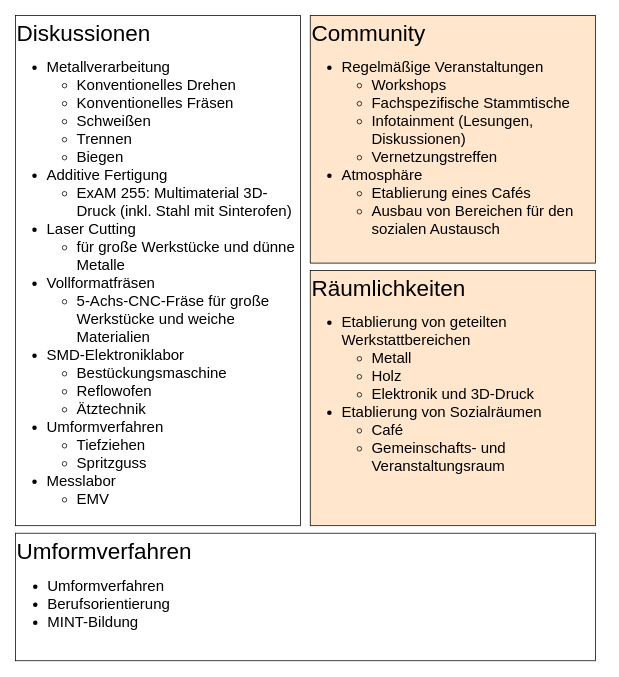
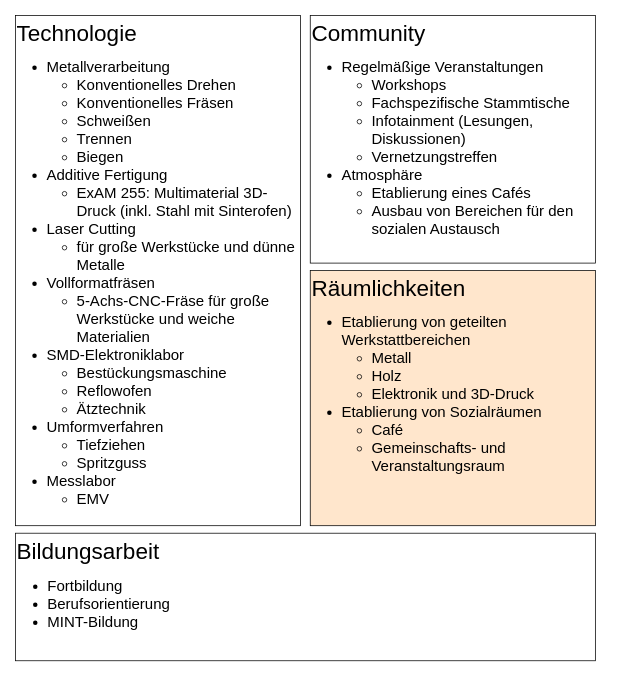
  <mxCell id="0" />
  <mxCell id="1" parent="0" />
- <mxCell id="2" value="Diskussionen" style="rounded=0;whiteSpace=wrap;html=1;fontSize=30;align=left;verticalAlign=top;" vertex="1" parent="1"><mxGeometry x="20" y="20" width="380" height="680" as="geometry" /></mxCell>
- <mxCell id="3" value="Community" style="rounded=0;whiteSpace=wrap;html=1;fontSize=30;align=left;verticalAlign=top;fillColor=#ffe6cc;" vertex="1" parent="1"><mxGeometry x="413" y="20" width="380" height="330" as="geometry" /></mxCell>
+ <mxCell id="2" value="Technologie" style="rounded=0;whiteSpace=wrap;html=1;fontSize=30;align=left;verticalAlign=top;" vertex="1" parent="1"><mxGeometry x="20" y="20" width="380" height="680" as="geometry" /></mxCell>
+ <mxCell id="3" value="Community" style="rounded=0;whiteSpace=wrap;html=1;fontSize=30;align=left;verticalAlign=top;" vertex="1" parent="1"><mxGeometry x="413" y="20" width="380" height="330" as="geometry" /></mxCell>
  <mxCell id="4" value="&lt;ul style=&quot;font-size: 20px&quot;&gt;&lt;li&gt;&lt;font style=&quot;font-size: 20px&quot;&gt;Metallverarbeitung&lt;/font&gt;&lt;/li&gt;&lt;ul&gt;&lt;li&gt;&lt;font&gt;&lt;font&gt;Konventionelles &lt;/font&gt;Drehen&lt;/font&gt;&lt;/li&gt;&lt;li&gt;&lt;font style=&quot;font-size: 20px&quot;&gt;Konventionelles Fräsen&lt;/font&gt;&lt;/li&gt;&lt;li&gt;&lt;font style=&quot;font-size: 20px&quot;&gt;Schweißen&lt;/font&gt;&lt;/li&gt;&lt;li&gt;&lt;font style=&quot;font-size: 20px&quot;&gt;Trennen&lt;/font&gt;&lt;/li&gt;&lt;li&gt;&lt;font style=&quot;font-size: 20px&quot;&gt;Biegen&lt;/font&gt;&lt;/li&gt;&lt;/ul&gt;&lt;li&gt;&lt;font style=&quot;font-size: 20px&quot;&gt;Additive Fertigung&lt;br&gt;&lt;/font&gt;&lt;/li&gt;&lt;ul&gt;&lt;li&gt;&lt;font style=&quot;font-size: 20px&quot;&gt;ExAM 255: Multimaterial 3D-Druck (inkl. Stahl mit Sinterofen)&lt;/font&gt;&lt;/li&gt;&lt;/ul&gt;&lt;li&gt;&lt;font style=&quot;font-size: 20px&quot;&gt;Laser Cutting&lt;/font&gt;&lt;/li&gt;&lt;ul&gt;&lt;li&gt;&lt;font style=&quot;font-size: 20px&quot;&gt;für große Werkstücke und dünne Metalle&lt;br&gt;&lt;/font&gt;&lt;/li&gt;&lt;/ul&gt;&lt;li&gt;&lt;font style=&quot;font-size: 20px&quot;&gt;Vollformatfräsen&lt;/font&gt;&lt;/li&gt;&lt;ul&gt;&lt;li&gt;&lt;div align=&quot;left&quot;&gt;&lt;font style=&quot;font-size: 20px&quot;&gt;5-Achs-CNC-Fräse für große &lt;br&gt;Werkstücke und weiche Materialien&lt;/font&gt;&lt;/div&gt;&lt;/li&gt;&lt;/ul&gt;&lt;li&gt;&lt;font style=&quot;font-size: 20px&quot;&gt;SMD-Elektroniklabor&lt;/font&gt;&lt;/li&gt;&lt;ul&gt;&lt;li&gt;&lt;font style=&quot;font-size: 20px&quot;&gt;Bestückungsmaschine&lt;/font&gt;&lt;/li&gt;&lt;li&gt;&lt;font style=&quot;font-size: 20px&quot;&gt;Reflowofen&lt;/font&gt;&lt;/li&gt;&lt;li&gt;&lt;font style=&quot;font-size: 20px&quot;&gt;Ätztechnik&lt;/font&gt;&lt;/li&gt;&lt;/ul&gt;&lt;li&gt;&lt;font style=&quot;font-size: 20px&quot;&gt;Umformverfahren&lt;/font&gt;&lt;/li&gt;&lt;ul&gt;&lt;li&gt;&lt;font style=&quot;font-size: 20px&quot;&gt;Tiefziehen&lt;/font&gt;&lt;/li&gt;&lt;/ul&gt;&lt;ul&gt;&lt;li&gt;&lt;font style=&quot;font-size: 20px&quot;&gt;Spritzguss&lt;/font&gt;&lt;/li&gt;&lt;/ul&gt;&lt;li&gt;&lt;font style=&quot;font-size: 20px&quot;&gt;Messlabor&lt;/font&gt;&lt;/li&gt;&lt;ul&gt;&lt;li&gt;&lt;font style=&quot;font-size: 20px&quot;&gt;EMV&lt;br&gt;&lt;/font&gt;&lt;/li&gt;&lt;/ul&gt;&lt;/ul&gt;" style="text;html=1;strokeColor=none;fillColor=none;align=left;verticalAlign=top;whiteSpace=wrap;rounded=0;fontSize=30;" vertex="1" parent="1"><mxGeometry x="20" y="50" width="380" height="650" as="geometry" /></mxCell>
  <mxCell id="5" value="&lt;ul style=&quot;font-size: 20px&quot;&gt;&lt;li style=&quot;font-size: 20px&quot;&gt;Regelmäßige Veranstaltungen&lt;/li&gt;&lt;ul style=&quot;font-size: 20px&quot;&gt;&lt;li style=&quot;font-size: 20px&quot;&gt;Workshops&lt;/li&gt;&lt;li style=&quot;font-size: 20px&quot;&gt;Fachspezifische Stammtische&lt;/li&gt;&lt;li style=&quot;font-size: 20px&quot;&gt;Infotainment (Lesungen, Diskussionen)&lt;/li&gt;&lt;li style=&quot;font-size: 20px&quot;&gt;Vernetzungstreffen&lt;br&gt;&lt;/li&gt;&lt;/ul&gt;&lt;li style=&quot;font-size: 20px&quot;&gt;Atmosphäre&lt;/li&gt;&lt;ul&gt;&lt;li style=&quot;font-size: 20px&quot;&gt;Etablierung eines Cafés&lt;/li&gt;&lt;li style=&quot;font-size: 20px&quot;&gt;Ausbau von Bereichen für den sozialen Austausch&lt;br&gt;&lt;/li&gt;&lt;/ul&gt;&lt;/ul&gt;" style="text;html=1;strokeColor=none;fillColor=none;align=left;verticalAlign=top;whiteSpace=wrap;rounded=0;fontSize=20;" vertex="1" parent="1"><mxGeometry x="413" y="50" width="357" height="290" as="geometry" /></mxCell>
  <mxCell id="6" value="Räumlichkeiten" style="rounded=0;whiteSpace=wrap;html=1;fontSize=30;align=left;verticalAlign=top;fillColor=#ffe6cc;" vertex="1" parent="1"><mxGeometry x="413" y="360" width="380" height="340" as="geometry" /></mxCell>
  <mxCell id="7" value="&lt;ul&gt;&lt;li&gt;Etablierung von geteilten Werkstattbereichen&lt;/li&gt;&lt;ul&gt;&lt;li&gt;Metall&lt;/li&gt;&lt;li&gt;Holz&lt;/li&gt;&lt;li&gt;Elektronik und 3D-Druck&lt;/li&gt;&lt;/ul&gt;&lt;li&gt;Etablierung von Sozialräumen&lt;/li&gt;&lt;ul&gt;&lt;li&gt;Café&lt;/li&gt;&lt;li&gt;Gemeinschafts- und Veranstaltungsraum&lt;br&gt;&lt;/li&gt;&lt;/ul&gt;&lt;/ul&gt;" style="text;html=1;strokeColor=none;fillColor=none;align=left;verticalAlign=top;whiteSpace=wrap;rounded=0;fontSize=20;" vertex="1" parent="1"><mxGeometry x="413" y="390" width="390" height="290" as="geometry" /></mxCell>
- <mxCell id="8" value="Umformverfahren" style="rounded=0;whiteSpace=wrap;html=1;fontSize=30;align=left;verticalAlign=top;fontStyle=0" vertex="1" parent="1"><mxGeometry x="20" y="710" width="773" height="170" as="geometry" /></mxCell>
- <mxCell id="9" value="&lt;ul style=&quot;font-size: 20px&quot;&gt;&lt;li style=&quot;font-size: 20px&quot;&gt;Umformverfahren&lt;/li&gt;&lt;li style=&quot;font-size: 20px&quot;&gt;Berufsorientierung&lt;/li&gt;&lt;li style=&quot;font-size: 20px&quot;&gt;MINT-Bildung&lt;/li&gt;&lt;/ul&gt;" style="text;html=1;strokeColor=none;fillColor=none;align=left;verticalAlign=middle;whiteSpace=wrap;rounded=0;fontSize=20;" vertex="1" parent="1"><mxGeometry x="21" y="748" width="280" height="112" as="geometry" /></mxCell>
+ <mxCell id="8" value="Bildungsarbeit" style="rounded=0;whiteSpace=wrap;html=1;fontSize=30;align=left;verticalAlign=top;fontStyle=0" vertex="1" parent="1"><mxGeometry x="20" y="710" width="773" height="170" as="geometry" /></mxCell>
+ <mxCell id="9" value="&lt;ul style=&quot;font-size: 20px&quot;&gt;&lt;li style=&quot;font-size: 20px&quot;&gt;Fortbildung&lt;/li&gt;&lt;li style=&quot;font-size: 20px&quot;&gt;Berufsorientierung&lt;/li&gt;&lt;li style=&quot;font-size: 20px&quot;&gt;MINT-Bildung&lt;/li&gt;&lt;/ul&gt;" style="text;html=1;strokeColor=none;fillColor=none;align=left;verticalAlign=middle;whiteSpace=wrap;rounded=0;fontSize=20;" vertex="1" parent="1"><mxGeometry x="21" y="748" width="280" height="112" as="geometry" /></mxCell>
